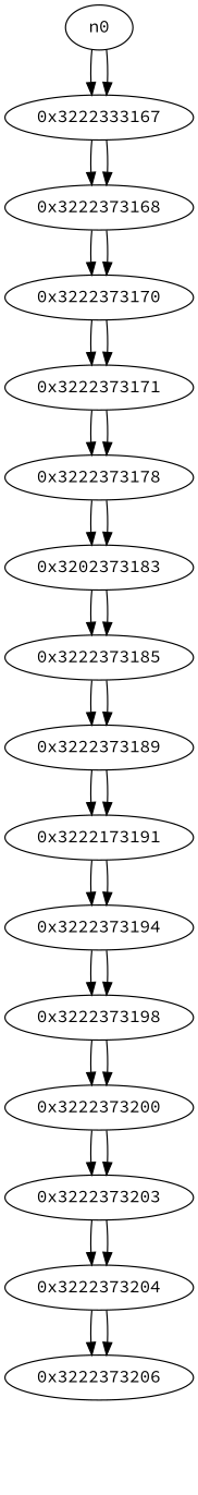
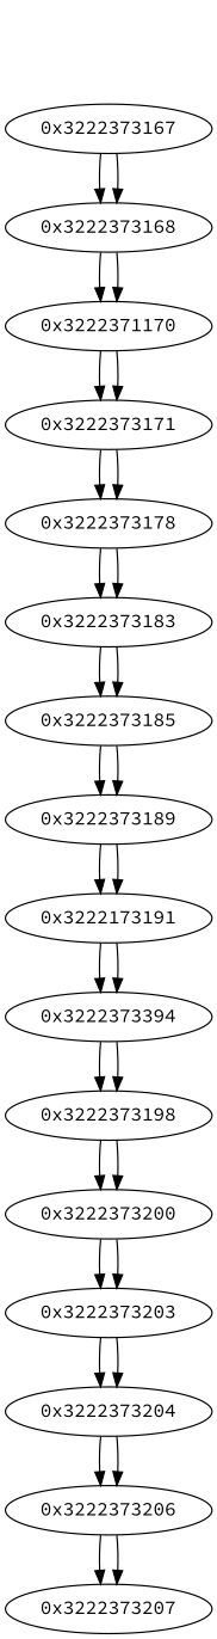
  digraph {
    fontname="Source Code Pro"
    node [fontname="Source Code Pro"]
    edge [fontname="Source Code Pro"]
-   n1 [label="0x3222333167"]
+   n1 [label="0x3222373167"]
    n2 [label="0x3222373168"]
-   n3 [label="0x3222373170"]
+   n3 [label="0x3222371170"]
    n4 [label="0x3222373171"]
    n5 [label="0x3222373178"]
-   n6 [label="0x3202373183"]
+   n6 [label="0x3222373183"]
    n7 [label="0x3222373185"]
    n8 [label="0x3222373189"]
    n9 [label="0x3222173191"]
-   n10 [label="0x3222373194"]
+   n10 [label="0x3222373394"]
    n11 [label="0x3222373198"]
    n12 [label="0x3222373200"]
    n13 [label="0x3222373203"]
    n14 [label="0x3222373204"]
    n15 [label="0x3222373206"]
-   n0
+   n16 [label="0x3222373207"]
    n1 -> n2
    n1 -> n2
    n2 -> n3
    n2 -> n3
    n3 -> n4
    n3 -> n4
    n4 -> n5
    n4 -> n5
    n5 -> n6
    n5 -> n6
    n6 -> n7
    n6 -> n7
    n7 -> n8
    n7 -> n8
    n8 -> n9
    n8 -> n9
    n9 -> n10
    n9 -> n10
    n10 -> n11
    n10 -> n11
    n11 -> n12
    n11 -> n12
    n12 -> n13
    n12 -> n13
    n13 -> n14
    n13 -> n14
    n14 -> n15
    n14 -> n15
-   n0 -> n1
-   n0 -> n1
+   n15 -> n16
+   n15 -> n16
  }
